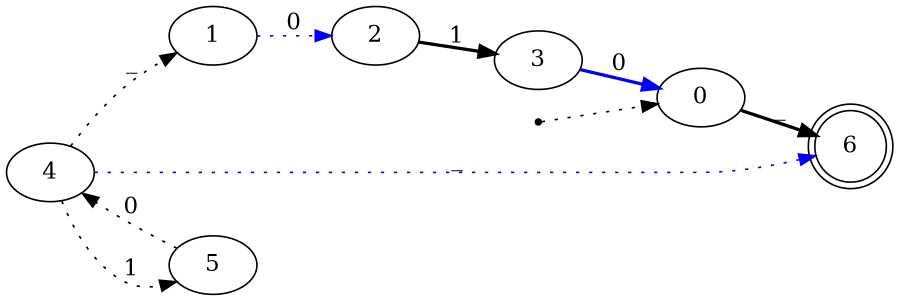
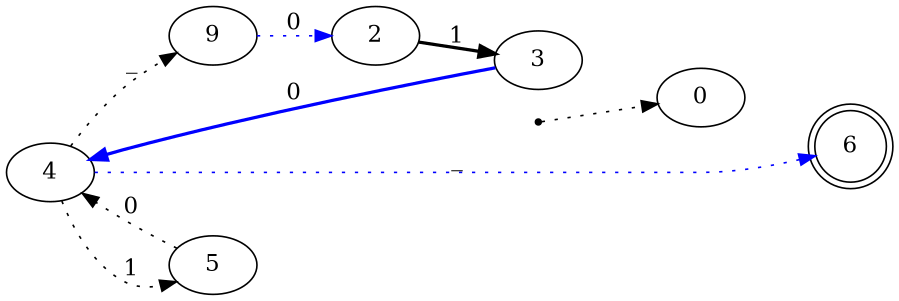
  digraph {
    rankdir=LR
    edge [color=black style=dotted]
    inic [shape=point]
    0
    6 [shape=doublecircle]
-   1
+   1 [label=9]
    2
    3
    4
    5
    inic -> 0
-   0 -> 6 [label=_ style=bold]
    1 -> 2 [color=blue label=0]
    2 -> 3 [label=1 style=bold]
-   3 -> 0 [color=blue label=0 style=bold]
+   3 -> 4 [color=blue label=0 style=bold]
    4 -> 6 [color=blue label=_]
    4 -> 1 [label=_]
    4 -> 5 [label=1]
    5 -> 4 [label=0]
  }
